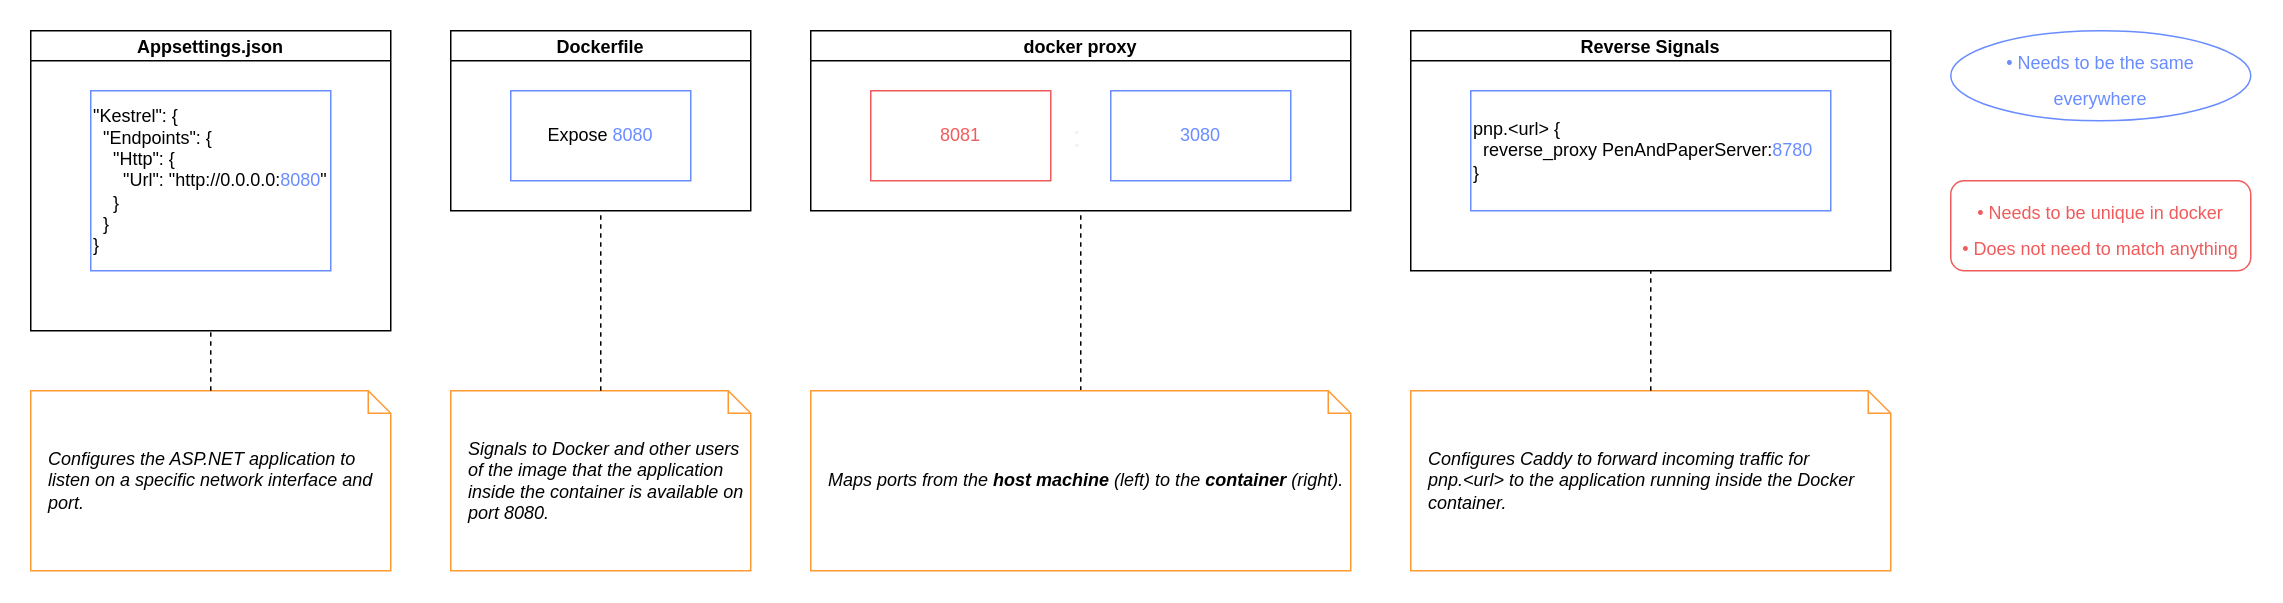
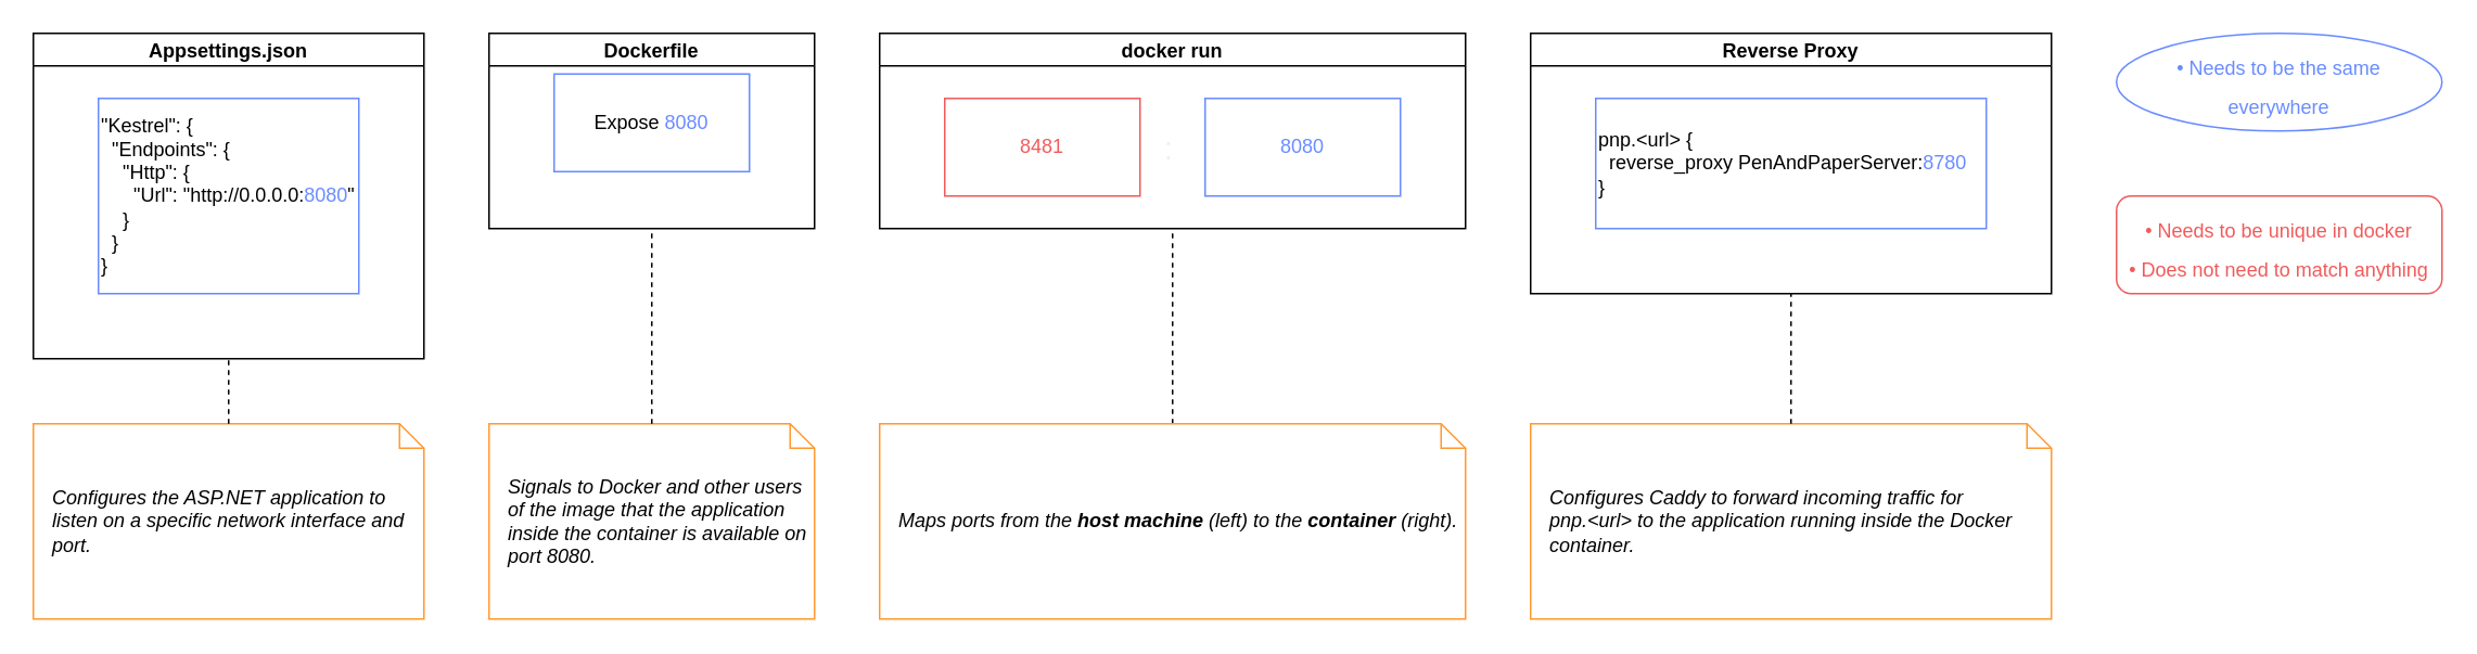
  <mxCell id="0" />
  <mxCell id="1" parent="0" />
  <mxCell id="2" value="Dockerfile" style="swimlane;startSize=20;horizontal=1;containerType=tree;" vertex="1" parent="1"><mxGeometry x="300" y="20" width="200" height="120" as="geometry" /></mxCell>
- <mxCell id="3" value="Expose &lt;font color=&quot;#698cff&quot;&gt;8080&lt;/font&gt;" style="rounded=0;whiteSpace=wrap;html=1;strokeColor=#698CFF;" vertex="1" parent="2"><mxGeometry x="40" y="40" width="120" height="60" as="geometry" /></mxCell>
- <mxCell id="4" value="docker proxy" style="swimlane;startSize=20;horizontal=1;containerType=tree;" vertex="1" parent="1"><mxGeometry x="540" y="20" width="360" height="120" as="geometry" /></mxCell>
- <mxCell id="5" value="&lt;font color=&quot;#f05b5b&quot;&gt;8081&lt;/font&gt;" style="rounded=0;whiteSpace=wrap;html=1;strokeColor=#F05B5B;" vertex="1" parent="4"><mxGeometry x="40" y="40" width="120" height="60" as="geometry" /></mxCell>
- <mxCell id="6" value="&lt;font color=&quot;#698cff&quot;&gt;3080&lt;/font&gt;" style="rounded=0;whiteSpace=wrap;html=1;strokeColor=#698CFF;" vertex="1" parent="4"><mxGeometry x="200" y="40" width="120" height="60" as="geometry" /></mxCell>
+ <mxCell id="3" value="Expose &lt;font color=&quot;#698cff&quot;&gt;8080&lt;/font&gt;" style="rounded=0;whiteSpace=wrap;html=1;strokeColor=#698CFF;" vertex="1" parent="2"><mxGeometry x="40" y="25" width="120" height="60" as="geometry" /></mxCell>
+ <mxCell id="4" value="docker run" style="swimlane;startSize=20;horizontal=1;containerType=tree;" vertex="1" parent="1"><mxGeometry x="540" y="20" width="360" height="120" as="geometry" /></mxCell>
+ <mxCell id="5" value="&lt;font color=&quot;#f05b5b&quot;&gt;8481&lt;/font&gt;" style="rounded=0;whiteSpace=wrap;html=1;strokeColor=#F05B5B;" vertex="1" parent="4"><mxGeometry x="40" y="40" width="120" height="60" as="geometry" /></mxCell>
+ <mxCell id="6" value="&lt;font color=&quot;#698cff&quot;&gt;8080&lt;/font&gt;" style="rounded=0;whiteSpace=wrap;html=1;strokeColor=#698CFF;" vertex="1" parent="4"><mxGeometry x="200" y="40" width="120" height="60" as="geometry" /></mxCell>
  <mxCell id="7" value="&lt;font style=&quot;font-size: 20px;&quot; color=&quot;#f0f0f0&quot;&gt;:&lt;/font&gt;" style="text;html=1;strokeColor=none;fillColor=none;align=center;verticalAlign=middle;whiteSpace=wrap;rounded=0;fontColor=#F05B5B;" vertex="1" parent="4"><mxGeometry x="147.5" y="55" width="60" height="30" as="geometry" /></mxCell>
- <mxCell id="8" value="Reverse Signals" style="swimlane;startSize=20;horizontal=1;containerType=tree;" vertex="1" parent="1"><mxGeometry x="940" y="20" width="320" height="160" as="geometry" /></mxCell>
+ <mxCell id="8" value="Reverse Proxy" style="swimlane;startSize=20;horizontal=1;containerType=tree;" vertex="1" parent="1"><mxGeometry x="940" y="20" width="320" height="160" as="geometry" /></mxCell>
  <mxCell id="9" value="&lt;div&gt;pnp.&amp;lt;url&amp;gt; {&lt;/div&gt;&lt;div&gt;&amp;nbsp; reverse_proxy PenAndPaperServer:&lt;font color=&quot;#698cff&quot;&gt;8780&lt;/font&gt;&lt;/div&gt;&lt;div style=&quot;&quot;&gt;&lt;span style=&quot;background-color: initial;&quot;&gt;}&lt;/span&gt;&lt;/div&gt;" style="rounded=0;whiteSpace=wrap;html=1;align=left;strokeColor=#698CFF;" vertex="1" parent="8"><mxGeometry x="40" y="40" width="240" height="80" as="geometry" /></mxCell>
  <mxCell id="10" value="Appsettings.json" style="swimlane;startSize=20;horizontal=1;containerType=tree;" vertex="1" parent="1"><mxGeometry x="20" y="20" width="240" height="200" as="geometry" /></mxCell>
  <mxCell id="11" value="&quot;Kestrel&quot;: {&lt;br&gt;&amp;nbsp; &quot;Endpoints&quot;: {&lt;br&gt;&amp;nbsp; &amp;nbsp; &quot;Http&quot;: {&lt;br&gt;&amp;nbsp; &amp;nbsp; &amp;nbsp; &quot;Url&quot;: &quot;http://0.0.0.0:&lt;font color=&quot;#698cff&quot;&gt;8080&lt;/font&gt;&quot;&lt;br&gt;&amp;nbsp; &amp;nbsp; }&lt;br&gt;&amp;nbsp; }&lt;br&gt;    }" style="rounded=0;whiteSpace=wrap;html=1;align=left;strokeColor=#698CFF;" vertex="1" parent="10"><mxGeometry x="40" y="40" width="160" height="120" as="geometry" /></mxCell>
  <mxCell id="12" value="" style="edgeStyle=none;endArrow=none;dashed=1;html=1;entryX=0.5;entryY=1;entryDx=0;entryDy=0;exitX=0.5;exitY=0;exitDx=0;exitDy=0;exitPerimeter=0;" edge="1" source="13" parent="1" target="4"><mxGeometry x="1" relative="1" as="geometry"><mxPoint x="770" y="270" as="targetPoint" /><mxPoint x="645" y="180" as="sourcePoint" /></mxGeometry></mxCell>
  <mxCell id="13" value="&lt;i&gt;Maps ports from the &lt;strong&gt;host machine&lt;/strong&gt; (left) to the &lt;strong&gt;container&lt;/strong&gt; (right).&lt;/i&gt;" style="shape=note;size=15;align=left;spacingLeft=10;html=1;whiteSpace=wrap;strokeColor=#FF9933;" vertex="1" parent="1"><mxGeometry x="540" y="260" width="360" height="120" as="geometry" /></mxCell>
  <mxCell id="14" value="&lt;i&gt;Configures Caddy to forward incoming traffic for &lt;br&gt;pnp.&amp;lt;url&amp;gt;&amp;nbsp;to the application running inside the Docker container.&lt;/i&gt;" style="shape=note;size=15;align=left;spacingLeft=10;html=1;whiteSpace=wrap;strokeColor=#FF9933;" vertex="1" parent="1"><mxGeometry x="940" y="260" width="320" height="120" as="geometry" /></mxCell>
  <mxCell id="15" value="&lt;i&gt;Configures the ASP.NET application to listen on a specific network interface and port.&lt;/i&gt;" style="shape=note;size=15;align=left;spacingLeft=10;html=1;whiteSpace=wrap;strokeColor=#FF9933;" vertex="1" parent="1"><mxGeometry x="20" y="260" width="240" height="120" as="geometry" /></mxCell>
  <mxCell id="16" value="&lt;i&gt;Signals to Docker and other users of the image that the application inside the container is available on port 8080.&lt;/i&gt;" style="shape=note;size=15;align=left;spacingLeft=10;html=1;whiteSpace=wrap;strokeColor=#FF9933;" vertex="1" parent="1"><mxGeometry x="300" y="260" width="200" height="120" as="geometry" /></mxCell>
  <mxCell id="17" value="&lt;font color=&quot;#f05b5b&quot;&gt;&lt;span style=&quot;font-size: 12px; text-align: left;&quot;&gt;• Needs to be unique in docker&lt;/span&gt;&lt;br style=&quot;font-size: 12px; text-align: left;&quot;&gt;&lt;span style=&quot;font-size: 12px; text-align: left;&quot;&gt;• Does not need to match anything&lt;/span&gt;&lt;/font&gt;" style="rounded=1;whiteSpace=wrap;html=1;strokeColor=#F05B5B;fontSize=20;fontColor=#F0F0F0;" vertex="1" parent="1"><mxGeometry x="1300" y="120" width="200" height="60" as="geometry" /></mxCell>
  <mxCell id="18" value="&lt;div style=&quot;&quot;&gt;&lt;span style=&quot;background-color: initial; font-size: 12px;&quot;&gt;&lt;font color=&quot;#698cff&quot;&gt;• Needs to be the same&lt;br&gt;everywhere&lt;/font&gt;&lt;/span&gt;&lt;/div&gt;" style="ellipse;whiteSpace=wrap;html=1;strokeColor=#698CFF;fontSize=20;fontColor=#F0F0F0;align=center;" vertex="1" parent="1"><mxGeometry x="1300" y="20" width="200" height="60" as="geometry" /></mxCell>
  <mxCell id="19" value="" style="edgeStyle=none;endArrow=none;dashed=1;html=1;entryX=0.5;entryY=1;entryDx=0;entryDy=0;exitX=0.5;exitY=0;exitDx=0;exitDy=0;exitPerimeter=0;" edge="1" parent="1" source="16" target="2"><mxGeometry x="1" relative="1" as="geometry"><mxPoint x="730" y="150" as="targetPoint" /><mxPoint x="730" y="270" as="sourcePoint" /></mxGeometry></mxCell>
  <mxCell id="20" value="" style="edgeStyle=none;endArrow=none;dashed=1;html=1;entryX=0.5;entryY=1;entryDx=0;entryDy=0;" edge="1" parent="1" source="15" target="10"><mxGeometry x="1" relative="1" as="geometry"><mxPoint x="740" y="160" as="targetPoint" /><mxPoint x="740" y="280" as="sourcePoint" /></mxGeometry></mxCell>
  <mxCell id="21" value="" style="edgeStyle=none;endArrow=none;dashed=1;html=1;entryX=0.5;entryY=1;entryDx=0;entryDy=0;exitX=0.5;exitY=0;exitDx=0;exitDy=0;exitPerimeter=0;" edge="1" parent="1" source="14" target="8"><mxGeometry x="1" relative="1" as="geometry"><mxPoint x="750" y="170" as="targetPoint" /><mxPoint x="750" y="290" as="sourcePoint" /></mxGeometry></mxCell>
